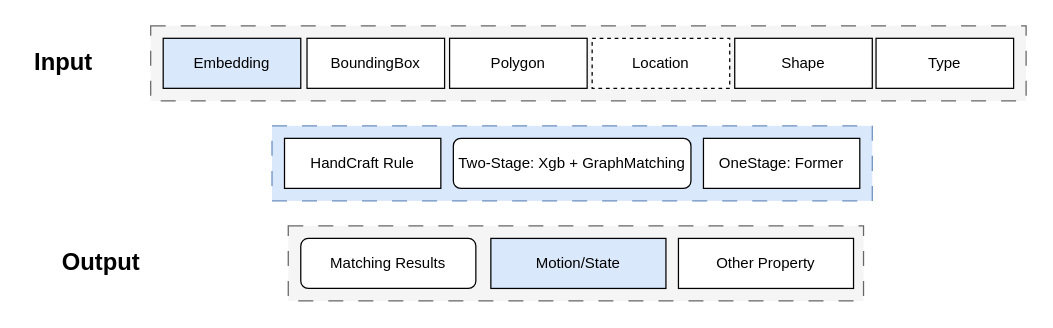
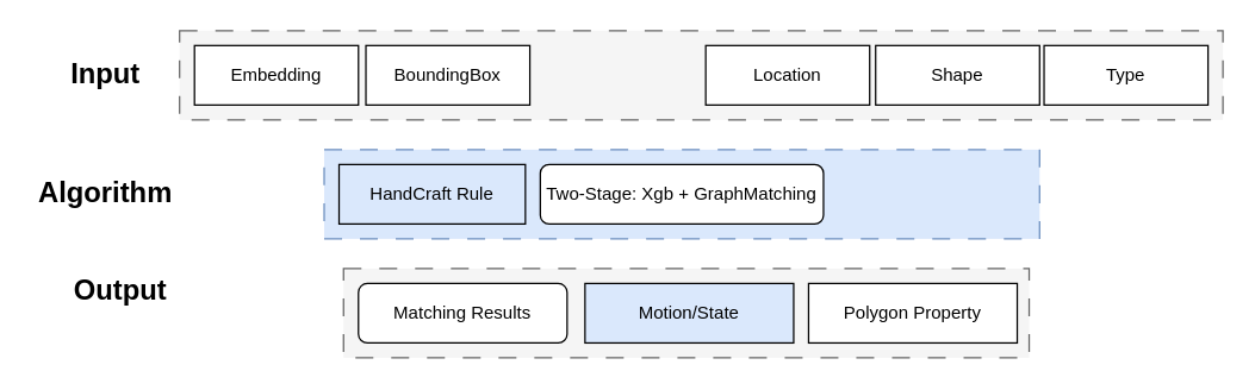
  <mxCell id="0" />
  <mxCell id="1" parent="0" />
  <mxCell id="2" value="" style="rounded=0;whiteSpace=wrap;html=1;dashed=1;dashPattern=12 12;strokeColor=#666666;fillColor=#f5f5f5;fontColor=#333333;" vertex="1" parent="1"><mxGeometry x="230" y="180" width="460" height="60" as="geometry" /></mxCell>
  <mxCell id="3" value="" style="rounded=0;whiteSpace=wrap;html=1;dashed=1;dashPattern=12 12;strokeColor=#6c8ebf;fillColor=#dae8fc;" vertex="1" parent="1"><mxGeometry x="217" y="100" width="480" height="60" as="geometry" /></mxCell>
  <mxCell id="4" value="" style="rounded=0;whiteSpace=wrap;html=1;dashed=1;dashPattern=12 12;strokeColor=#666666;fillColor=#f5f5f5;fontColor=#333333;" vertex="1" parent="1"><mxGeometry x="120" y="20" width="700" height="60" as="geometry" /></mxCell>
- <mxCell id="5" value="Embedding" style="rounded=0;whiteSpace=wrap;html=1;fillColor=#dae8fc;" vertex="1" parent="1"><mxGeometry x="130" y="30" width="110" height="40" as="geometry" /></mxCell>
+ <mxCell id="5" value="Embedding" style="rounded=0;whiteSpace=wrap;html=1;" vertex="1" parent="1"><mxGeometry x="130" y="30" width="110" height="40" as="geometry" /></mxCell>
  <mxCell id="6" value="BoundingBox" style="rounded=0;whiteSpace=wrap;html=1;" vertex="1" parent="1"><mxGeometry x="245" y="30" width="110" height="40" as="geometry" /></mxCell>
- <mxCell id="7" value="Location" style="rounded=0;whiteSpace=wrap;html=1;dashed=1;" vertex="1" parent="1"><mxGeometry x="473" y="30" width="110" height="40" as="geometry" /></mxCell>
+ <mxCell id="7" value="Location" style="rounded=0;whiteSpace=wrap;html=1;" vertex="1" parent="1"><mxGeometry x="473" y="30" width="110" height="40" as="geometry" /></mxCell>
  <mxCell id="8" value="Shape" style="rounded=0;whiteSpace=wrap;html=1;" vertex="1" parent="1"><mxGeometry x="587" y="30" width="110" height="40" as="geometry" /></mxCell>
  <mxCell id="9" value="Type" style="rounded=0;whiteSpace=wrap;html=1;" vertex="1" parent="1"><mxGeometry x="700" y="30" width="110" height="40" as="geometry" /></mxCell>
- <mxCell id="10" value="&lt;font style=&quot;font-size: 19px;&quot;&gt;Input&lt;/font&gt;" style="text;html=1;align=center;verticalAlign=middle;resizable=0;points=[];autosize=1;strokeColor=none;fillColor=none;fontStyle=1;fontSize=17;" vertex="1" parent="1"><mxGeometry x="15" y="30" width="70" height="40" as="geometry" /></mxCell>
- <mxCell id="11" value="Polygon" style="rounded=0;whiteSpace=wrap;html=1;" vertex="1" parent="1"><mxGeometry x="359" y="30" width="110" height="40" as="geometry" /></mxCell>
- <mxCell id="13" value="OneStage: Former" style="rounded=0;whiteSpace=wrap;html=1;" vertex="1" parent="1"><mxGeometry x="562" y="110" width="125" height="40" as="geometry" /></mxCell>
+ <mxCell id="10" value="&lt;font style=&quot;font-size: 19px;&quot;&gt;Input&lt;/font&gt;" style="text;html=1;align=center;verticalAlign=middle;resizable=0;points=[];autosize=1;strokeColor=none;fillColor=none;fontStyle=1;fontSize=17;" vertex="1" parent="1"><mxGeometry x="35" y="30" width="70" height="40" as="geometry" /></mxCell>
+ <mxCell id="12" value="&lt;font style=&quot;font-size: 19px;&quot;&gt;Algorithm&lt;/font&gt;" style="text;html=1;align=center;verticalAlign=middle;resizable=0;points=[];autosize=1;strokeColor=none;fillColor=none;fontStyle=1;fontSize=17;" vertex="1" parent="1"><mxGeometry x="20" y="110" width="100" height="40" as="geometry" /></mxCell>
  <mxCell id="14" value="Two-Stage: Xgb + GraphMatching" style="whiteSpace=wrap;html=1;rounded=1;" vertex="1" parent="1"><mxGeometry x="362" y="110" width="190" height="40" as="geometry" /></mxCell>
- <mxCell id="15" value="HandCraft Rule" style="rounded=0;whiteSpace=wrap;html=1;" vertex="1" parent="1"><mxGeometry x="227" y="110" width="125" height="40" as="geometry" /></mxCell>
- <mxCell id="16" value="&lt;font style=&quot;font-size: 19px;&quot;&gt;Output&lt;/font&gt;" style="text;html=1;align=center;verticalAlign=middle;resizable=0;points=[];autosize=1;strokeColor=none;fillColor=none;fontStyle=1;fontSize=17;" vertex="1" parent="1"><mxGeometry x="40" y="190" width="80" height="40" as="geometry" /></mxCell>
+ <mxCell id="15" value="HandCraft Rule" style="rounded=0;whiteSpace=wrap;html=1;fillColor=#dae8fc;" vertex="1" parent="1"><mxGeometry x="227" y="110" width="125" height="40" as="geometry" /></mxCell>
+ <mxCell id="16" value="&lt;font style=&quot;font-size: 19px;&quot;&gt;Output&lt;/font&gt;" style="text;html=1;align=center;verticalAlign=middle;resizable=0;points=[];autosize=1;strokeColor=none;fillColor=none;fontStyle=1;fontSize=17;" vertex="1" parent="1"><mxGeometry x="40" y="175" width="80" height="40" as="geometry" /></mxCell>
  <mxCell id="17" value="Matching Results" style="whiteSpace=wrap;html=1;rounded=1;" vertex="1" parent="1"><mxGeometry x="240" y="190" width="140" height="40" as="geometry" /></mxCell>
  <mxCell id="18" value="Motion/State" style="rounded=0;whiteSpace=wrap;html=1;fillColor=#dae8fc;" vertex="1" parent="1"><mxGeometry x="392" y="190" width="140" height="40" as="geometry" /></mxCell>
- <mxCell id="19" value="Other Property" style="rounded=0;whiteSpace=wrap;html=1;" vertex="1" parent="1"><mxGeometry x="542" y="190" width="140" height="40" as="geometry" /></mxCell>
+ <mxCell id="19" value="Polygon Property" style="rounded=0;whiteSpace=wrap;html=1;" vertex="1" parent="1"><mxGeometry x="542" y="190" width="140" height="40" as="geometry" /></mxCell>
